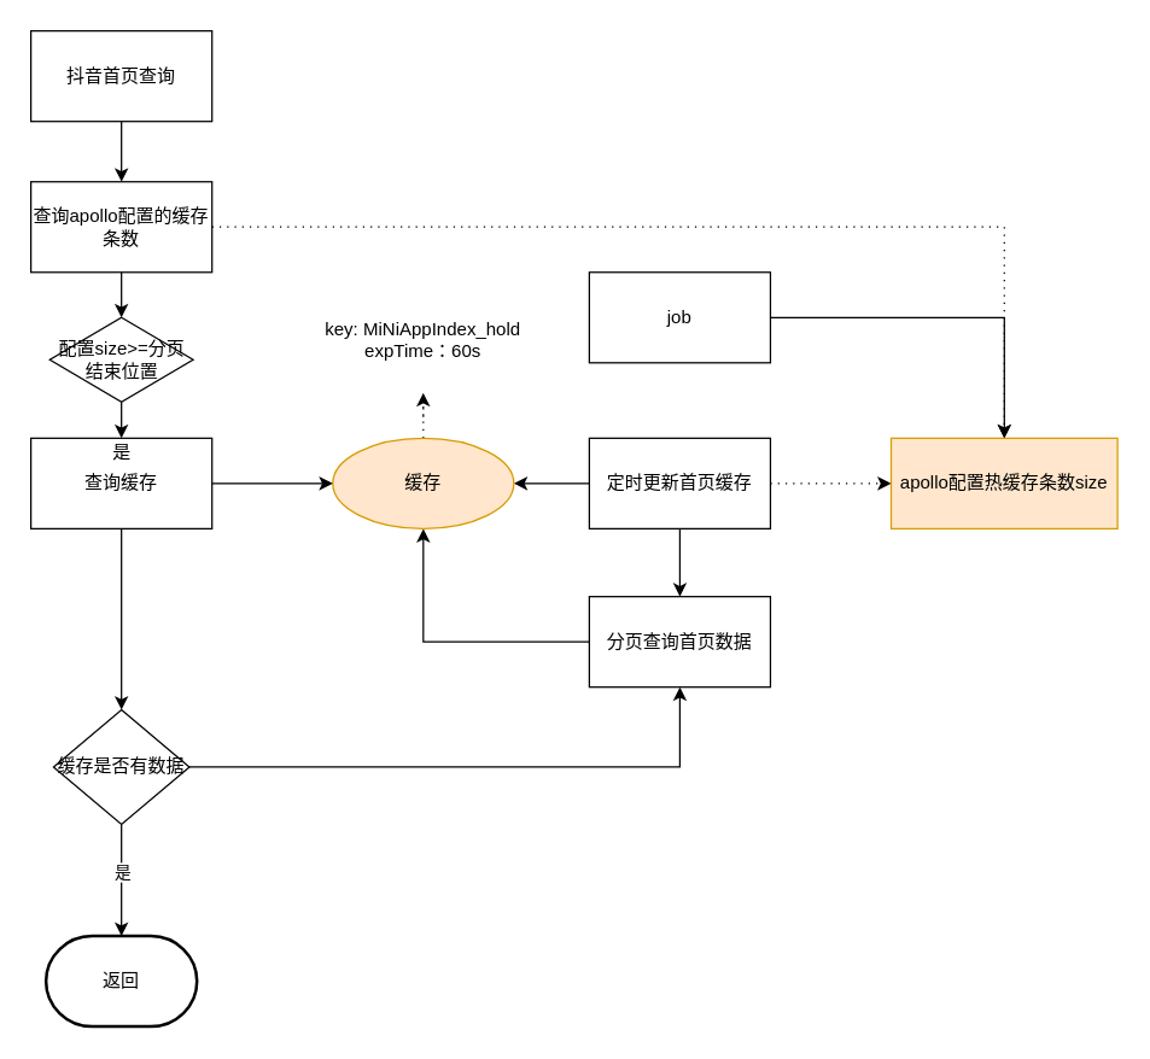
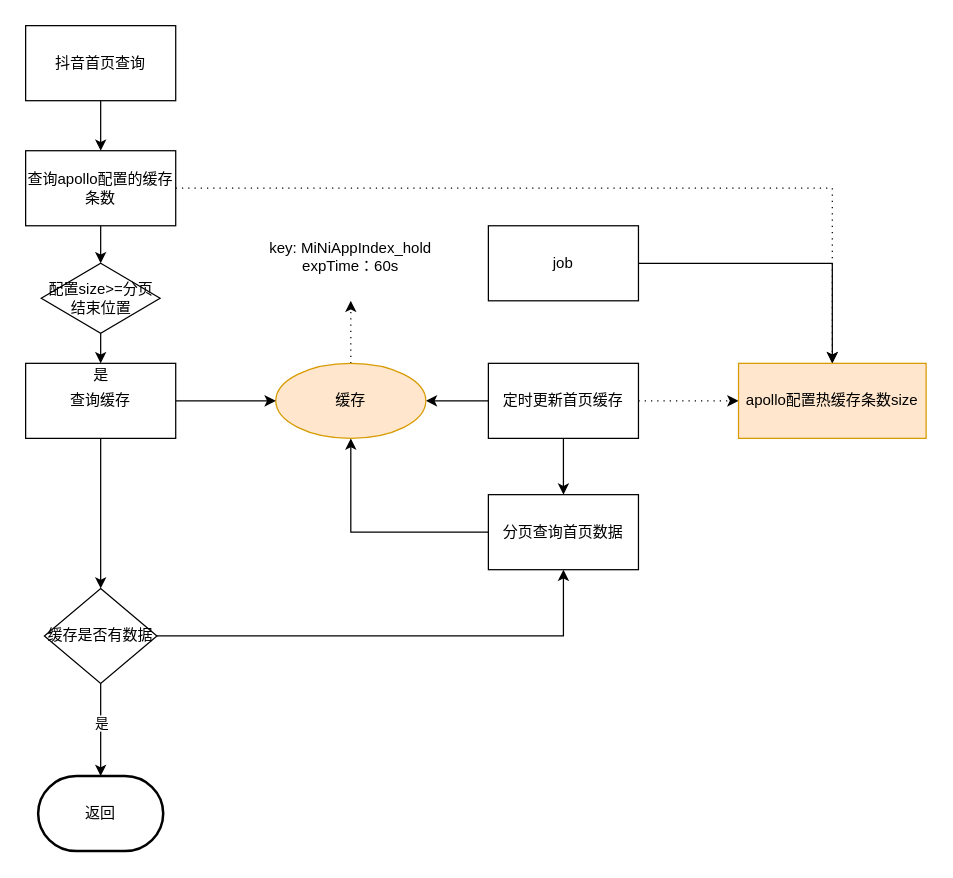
  <mxCell id="0" />
  <mxCell id="1" parent="0" />
  <mxCell id="2" value="" style="edgeStyle=orthogonalEdgeStyle;rounded=0;orthogonalLoop=1;jettySize=auto;html=1;" edge="1" parent="1" source="3"><mxGeometry relative="1" as="geometry"><mxPoint x="80" y="120" as="targetPoint" /></mxGeometry></mxCell>
  <mxCell id="3" value="抖音首页查询" style="rounded=0;whiteSpace=wrap;html=1;" vertex="1" parent="1"><mxGeometry x="20" y="20" width="120" height="60" as="geometry" /></mxCell>
  <mxCell id="4" value="" style="edgeStyle=orthogonalEdgeStyle;rounded=0;orthogonalLoop=1;jettySize=auto;html=1;" edge="1" parent="1" source="5" target="21"><mxGeometry relative="1" as="geometry" /></mxCell>
  <mxCell id="5" value="job" style="rounded=0;whiteSpace=wrap;html=1;" vertex="1" parent="1"><mxGeometry x="390" y="180" width="120" height="60" as="geometry" /></mxCell>
  <mxCell id="6" value="" style="edgeStyle=orthogonalEdgeStyle;rounded=0;orthogonalLoop=1;jettySize=auto;html=1;" edge="1" parent="1" source="9" target="11"><mxGeometry relative="1" as="geometry" /></mxCell>
  <mxCell id="7" value="" style="edgeStyle=orthogonalEdgeStyle;rounded=0;orthogonalLoop=1;jettySize=auto;html=1;dashed=1;dashPattern=1 4;" edge="1" parent="1" source="9" target="21"><mxGeometry relative="1" as="geometry" /></mxCell>
  <mxCell id="8" value="" style="edgeStyle=orthogonalEdgeStyle;rounded=0;orthogonalLoop=1;jettySize=auto;html=1;" edge="1" parent="1" source="9" target="13"><mxGeometry relative="1" as="geometry" /></mxCell>
  <mxCell id="9" value="定时更新首页缓存" style="rounded=0;whiteSpace=wrap;html=1;" vertex="1" parent="1"><mxGeometry x="390" y="290" width="120" height="60" as="geometry" /></mxCell>
  <mxCell id="10" value="" style="edgeStyle=orthogonalEdgeStyle;rounded=0;orthogonalLoop=1;jettySize=auto;html=1;entryX=0.5;entryY=1;entryDx=0;entryDy=0;" edge="1" parent="1" source="11" target="13"><mxGeometry relative="1" as="geometry"><mxPoint x="310" y="400" as="targetPoint" /></mxGeometry></mxCell>
  <mxCell id="11" value="分页查询首页数据" style="rounded=0;whiteSpace=wrap;html=1;" vertex="1" parent="1"><mxGeometry x="390" y="395" width="120" height="60" as="geometry" /></mxCell>
  <mxCell id="12" value="" style="edgeStyle=orthogonalEdgeStyle;rounded=0;orthogonalLoop=1;jettySize=auto;html=1;dashed=1;entryX=0.5;entryY=1;entryDx=0;entryDy=0;dashPattern=1 4;" edge="1" parent="1" source="13" target="22"><mxGeometry relative="1" as="geometry"><mxPoint x="280" y="160" as="targetPoint" /></mxGeometry></mxCell>
  <mxCell id="13" value="缓存" style="ellipse;whiteSpace=wrap;html=1;rounded=0;fillColor=#ffe6cc;strokeColor=#d79b00;" vertex="1" parent="1"><mxGeometry x="220" y="290" width="120" height="60" as="geometry" /></mxCell>
  <mxCell id="14" value="" style="edgeStyle=orthogonalEdgeStyle;rounded=0;orthogonalLoop=1;jettySize=auto;html=1;" edge="1" parent="1" source="16" target="20"><mxGeometry relative="1" as="geometry" /></mxCell>
  <mxCell id="15" value="" style="edgeStyle=orthogonalEdgeStyle;rounded=0;orthogonalLoop=1;jettySize=auto;html=1;" edge="1" parent="1" source="16" target="13"><mxGeometry relative="1" as="geometry" /></mxCell>
  <mxCell id="16" value="查询缓存" style="whiteSpace=wrap;html=1;" vertex="1" parent="1"><mxGeometry x="20" y="290" width="120" height="60" as="geometry" /></mxCell>
  <mxCell id="17" value="" style="edgeStyle=orthogonalEdgeStyle;rounded=0;orthogonalLoop=1;jettySize=auto;html=1;" edge="1" parent="1" source="20"><mxGeometry relative="1" as="geometry"><mxPoint x="80" y="620" as="targetPoint" /></mxGeometry></mxCell>
  <mxCell id="18" value="是" style="edgeLabel;html=1;align=center;verticalAlign=middle;resizable=0;points=[];" vertex="1" connectable="0" parent="17"><mxGeometry x="0.202" relative="1" as="geometry"><mxPoint y="-13" as="offset" /></mxGeometry></mxCell>
  <mxCell id="19" value="" style="edgeStyle=orthogonalEdgeStyle;rounded=0;orthogonalLoop=1;jettySize=auto;html=1;entryX=0.5;entryY=1;entryDx=0;entryDy=0;" edge="1" parent="1" source="20" target="11"><mxGeometry relative="1" as="geometry"><mxPoint x="190" y="458" as="targetPoint" /></mxGeometry></mxCell>
  <mxCell id="20" value="缓存是否有数据" style="rhombus;whiteSpace=wrap;html=1;" vertex="1" parent="1"><mxGeometry x="35" y="470" width="90" height="76" as="geometry" /></mxCell>
  <mxCell id="21" value="apollo配置热缓存条数size" style="whiteSpace=wrap;html=1;rounded=0;fillColor=#ffe6cc;strokeColor=#d79b00;" vertex="1" parent="1"><mxGeometry x="590" y="290" width="150" height="60" as="geometry" /></mxCell>
- <mxCell id="22" value="key: MiNiAppIndex_hold&lt;br&gt;expTime：60s" style="text;html=1;strokeColor=none;fillColor=none;align=center;verticalAlign=middle;whiteSpace=wrap;rounded=0;" vertex="1" parent="1"><mxGeometry x="195" y="190" width="170" height="70" as="geometry" /></mxCell>
+ <mxCell id="22" value="key: MiNiAppIndex_hold&lt;br&gt;expTime：60s" style="text;html=1;strokeColor=none;fillColor=none;align=center;verticalAlign=middle;whiteSpace=wrap;rounded=0;" vertex="1" parent="1"><mxGeometry x="195" y="170" width="170" height="70" as="geometry" /></mxCell>
  <mxCell id="23" value="返回" style="strokeWidth=2;html=1;shape=mxgraph.flowchart.terminator;whiteSpace=wrap;" vertex="1" parent="1"><mxGeometry x="30" y="620" width="100" height="60" as="geometry" /></mxCell>
  <mxCell id="24" value="" style="edgeStyle=orthogonalEdgeStyle;rounded=0;orthogonalLoop=1;jettySize=auto;html=1;dashed=1;dashPattern=1 4;" edge="1" parent="1" source="26" target="21"><mxGeometry relative="1" as="geometry" /></mxCell>
  <mxCell id="25" value="" style="edgeStyle=orthogonalEdgeStyle;rounded=0;orthogonalLoop=1;jettySize=auto;html=1;" edge="1" parent="1" source="26"><mxGeometry relative="1" as="geometry"><mxPoint x="80" y="210" as="targetPoint" /></mxGeometry></mxCell>
  <mxCell id="26" value="查询apollo配置的缓存条数" style="rounded=0;whiteSpace=wrap;html=1;" vertex="1" parent="1"><mxGeometry x="20" y="120" width="120" height="60" as="geometry" /></mxCell>
  <mxCell id="27" value="" style="edgeStyle=orthogonalEdgeStyle;rounded=0;orthogonalLoop=1;jettySize=auto;html=1;entryX=0.5;entryY=0;entryDx=0;entryDy=0;" edge="1" parent="1" source="28" target="16"><mxGeometry relative="1" as="geometry"><mxPoint x="80" y="320" as="targetPoint" /><Array as="points" /></mxGeometry></mxCell>
  <mxCell id="28" value="配置size&amp;gt;=分页结束位置" style="rhombus;whiteSpace=wrap;html=1;" vertex="1" parent="1"><mxGeometry x="32.5" y="210" width="95" height="56" as="geometry" /></mxCell>
  <mxCell id="29" value="是" style="text;html=1;align=center;verticalAlign=middle;resizable=0;points=[];autosize=1;strokeColor=none;fillColor=none;" vertex="1" parent="1"><mxGeometry x="60" y="285" width="40" height="30" as="geometry" /></mxCell>
